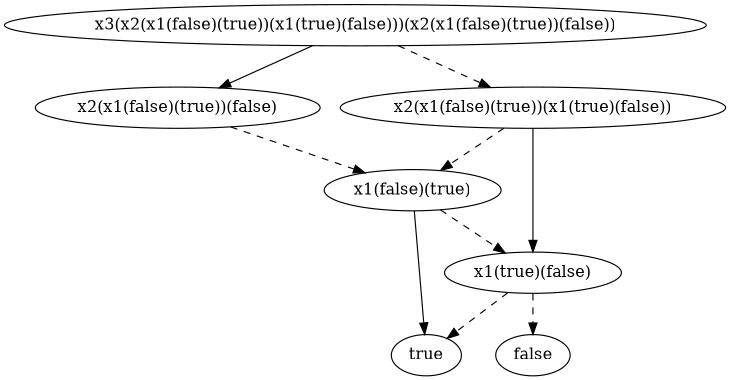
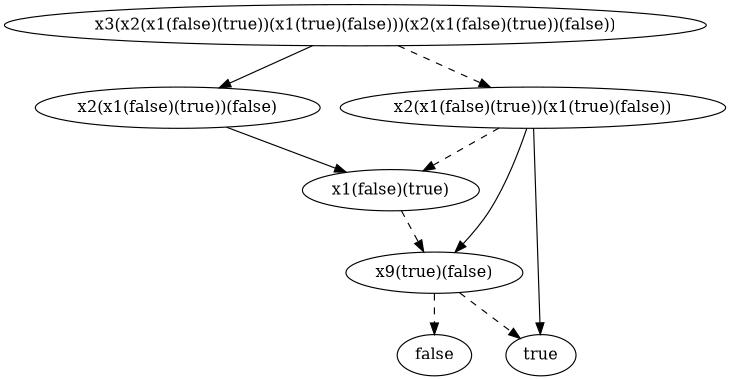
  digraph {
    edge [style=dashed]
    n1 [label="x3(x2(x1(false)(true))(x1(true)(false)))(x2(x1(false)(true))(false))"]
    n2 [label="x2(x1(false)(true))(x1(true)(false))"]
    n3 [label="x2(x1(false)(true))(false)"]
    n4 [label="x1(false)(true)"]
-   n5 [label="x1(true)(false)"]
+   n5 [label="x9(true)(false)"]
    n6 [label=true]
    n7 [label=false]
    n1 -> n2
    n1 -> n3 [style=""]
    n2 -> n4
    n2 -> n5 [style=""]
-   n3 -> n4
+   n3 -> n4 [style=solid]
    n4 -> n5
-   n4 -> n6 [style=""]
+   n2 -> n6 [style=""]
    n5 -> n6
    n5 -> n7
  }
